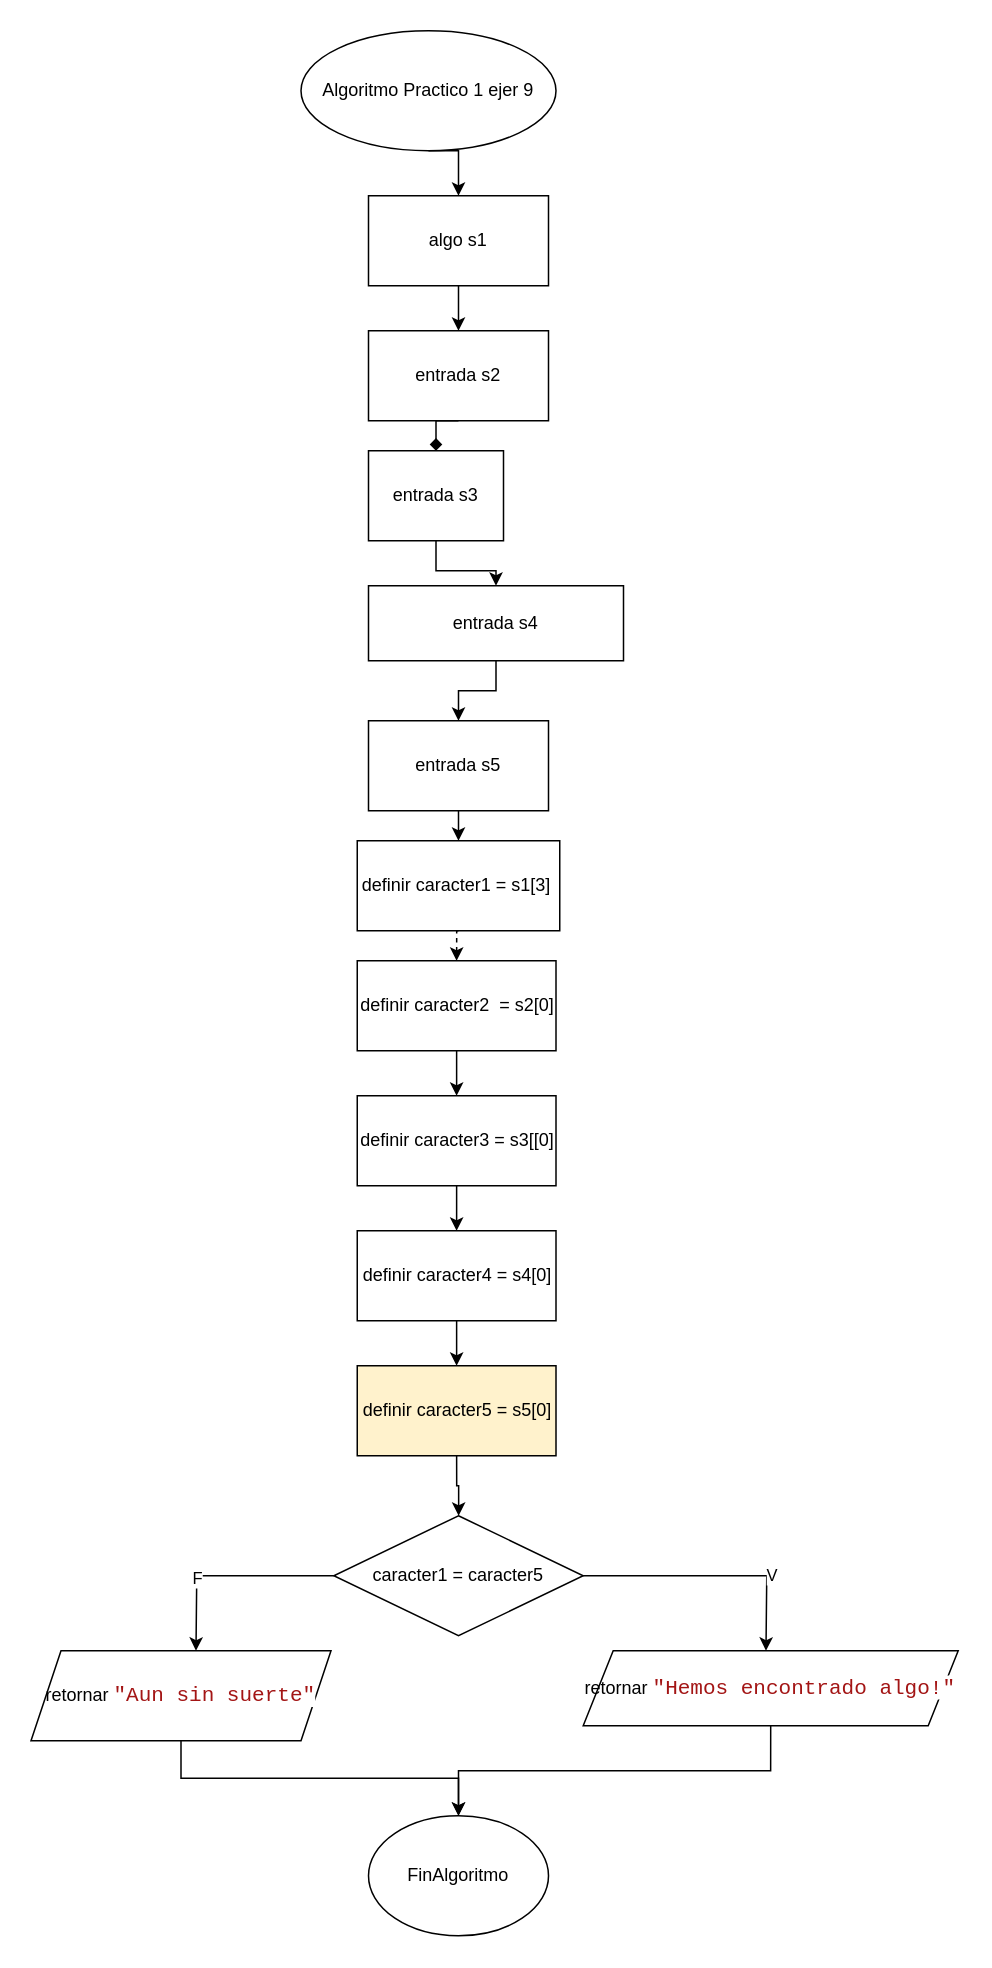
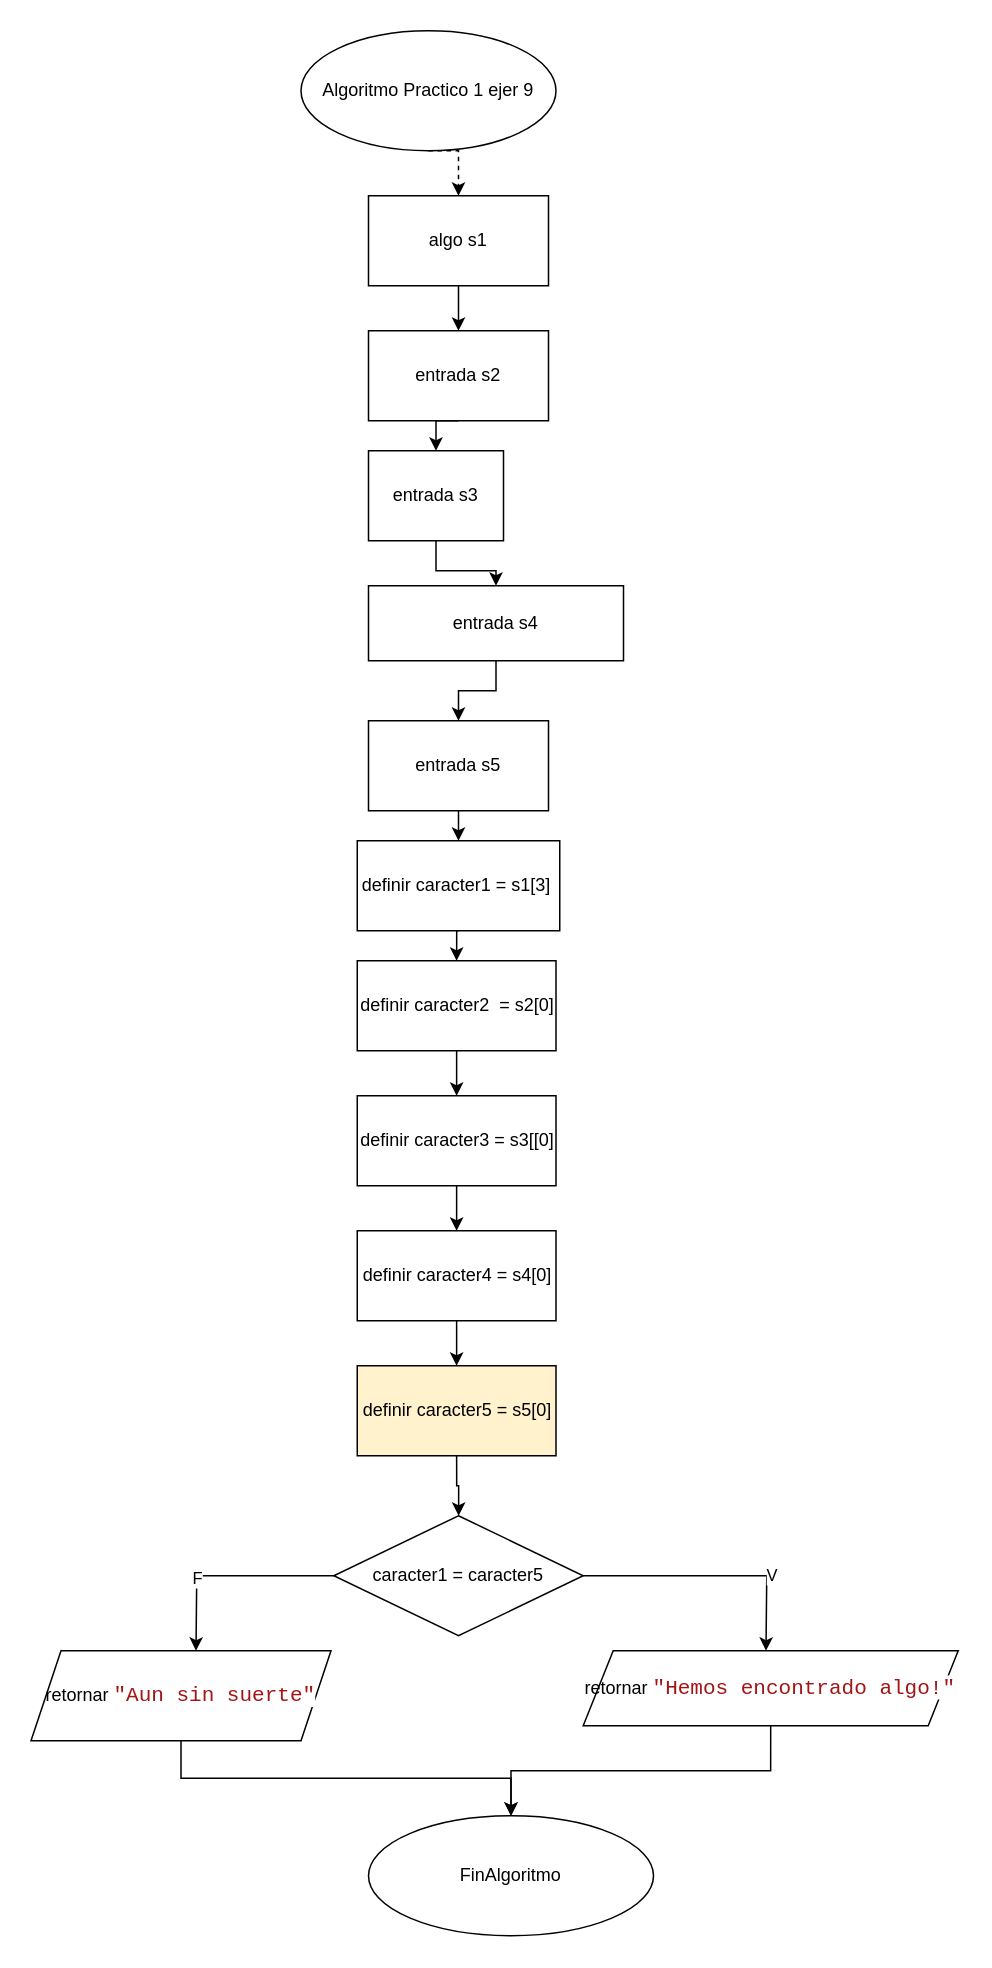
  <mxCell id="0" />
  <mxCell id="1" parent="0" />
- <mxCell id="2" style="edgeStyle=orthogonalEdgeStyle;rounded=0;orthogonalLoop=1;jettySize=auto;html=1;exitX=0.5;exitY=1;exitDx=0;exitDy=0;entryX=0.5;entryY=0;entryDx=0;entryDy=0;" edge="1" parent="1" source="3" target="13"><mxGeometry relative="1" as="geometry" /></mxCell>
+ <mxCell id="2" style="edgeStyle=orthogonalEdgeStyle;rounded=0;orthogonalLoop=1;jettySize=auto;html=1;exitX=0.5;exitY=1;exitDx=0;exitDy=0;entryX=0.5;entryY=0;entryDx=0;entryDy=0;dashed=1;" edge="1" parent="1" source="3" target="13"><mxGeometry relative="1" as="geometry" /></mxCell>
  <mxCell id="3" value="Algoritmo Practico 1 ejer 9" style="ellipse;whiteSpace=wrap;html=1;" vertex="1" parent="1"><mxGeometry x="200" y="20" width="170" height="80" as="geometry" /></mxCell>
  <mxCell id="4" style="edgeStyle=orthogonalEdgeStyle;rounded=0;orthogonalLoop=1;jettySize=auto;html=1;exitX=0.5;exitY=1;exitDx=0;exitDy=0;entryX=0.5;entryY=0;entryDx=0;entryDy=0;" edge="1" parent="1" source="5" target="23"><mxGeometry relative="1" as="geometry" /></mxCell>
  <mxCell id="5" value="entrada s5" style="rounded=0;whiteSpace=wrap;html=1;" vertex="1" parent="1"><mxGeometry x="245" y="480" width="120" height="60" as="geometry" /></mxCell>
  <mxCell id="6" style="edgeStyle=orthogonalEdgeStyle;rounded=0;orthogonalLoop=1;jettySize=auto;html=1;exitX=0.5;exitY=1;exitDx=0;exitDy=0;entryX=0.5;entryY=0;entryDx=0;entryDy=0;" edge="1" parent="1" source="7" target="5"><mxGeometry relative="1" as="geometry" /></mxCell>
  <mxCell id="7" value="entrada s4" style="rounded=0;whiteSpace=wrap;html=1;" vertex="1" parent="1"><mxGeometry x="245" y="390" width="170" height="50" as="geometry" /></mxCell>
  <mxCell id="8" style="edgeStyle=orthogonalEdgeStyle;rounded=0;orthogonalLoop=1;jettySize=auto;html=1;exitX=0.5;exitY=1;exitDx=0;exitDy=0;entryX=0.5;entryY=0;entryDx=0;entryDy=0;" edge="1" parent="1" source="9" target="7"><mxGeometry relative="1" as="geometry" /></mxCell>
  <mxCell id="9" value="entrada s3" style="rounded=0;whiteSpace=wrap;html=1;" vertex="1" parent="1"><mxGeometry x="245" y="300" width="90" height="60" as="geometry" /></mxCell>
- <mxCell id="10" style="edgeStyle=orthogonalEdgeStyle;rounded=0;orthogonalLoop=1;jettySize=auto;html=1;exitX=0.5;exitY=1;exitDx=0;exitDy=0;entryX=0.5;entryY=0;entryDx=0;entryDy=0;endArrow=diamond;" edge="1" parent="1" source="11" target="9"><mxGeometry relative="1" as="geometry" /></mxCell>
+ <mxCell id="10" style="edgeStyle=orthogonalEdgeStyle;rounded=0;orthogonalLoop=1;jettySize=auto;html=1;exitX=0.5;exitY=1;exitDx=0;exitDy=0;entryX=0.5;entryY=0;entryDx=0;entryDy=0;" edge="1" parent="1" source="11" target="9"><mxGeometry relative="1" as="geometry" /></mxCell>
  <mxCell id="11" value="entrada s2" style="rounded=0;whiteSpace=wrap;html=1;" vertex="1" parent="1"><mxGeometry x="245" y="220" width="120" height="60" as="geometry" /></mxCell>
  <mxCell id="12" style="edgeStyle=orthogonalEdgeStyle;rounded=0;orthogonalLoop=1;jettySize=auto;html=1;exitX=0.5;exitY=1;exitDx=0;exitDy=0;entryX=0.5;entryY=0;entryDx=0;entryDy=0;" edge="1" parent="1" source="13" target="11"><mxGeometry relative="1" as="geometry" /></mxCell>
  <mxCell id="13" value="algo s1" style="rounded=0;whiteSpace=wrap;html=1;" vertex="1" parent="1"><mxGeometry x="245" y="130" width="120" height="60" as="geometry" /></mxCell>
  <mxCell id="14" style="edgeStyle=orthogonalEdgeStyle;rounded=0;orthogonalLoop=1;jettySize=auto;html=1;exitX=0.5;exitY=1;exitDx=0;exitDy=0;" edge="1" parent="1" source="15" target="28"><mxGeometry relative="1" as="geometry"><mxPoint x="304" y="1010" as="targetPoint" /></mxGeometry></mxCell>
  <mxCell id="15" value="definir caracter5 = s5[0]" style="rounded=0;whiteSpace=wrap;html=1;fillColor=#fff2cc;" vertex="1" parent="1"><mxGeometry x="237.5" y="910" width="132.5" height="60" as="geometry" /></mxCell>
  <mxCell id="16" style="edgeStyle=orthogonalEdgeStyle;rounded=0;orthogonalLoop=1;jettySize=auto;html=1;exitX=0.5;exitY=1;exitDx=0;exitDy=0;entryX=0.5;entryY=0;entryDx=0;entryDy=0;" edge="1" parent="1" source="17" target="15"><mxGeometry relative="1" as="geometry" /></mxCell>
  <mxCell id="17" value="definir caracter4 = s4[0]" style="rounded=0;whiteSpace=wrap;html=1;" vertex="1" parent="1"><mxGeometry x="237.5" y="820" width="132.5" height="60" as="geometry" /></mxCell>
  <mxCell id="18" style="edgeStyle=orthogonalEdgeStyle;rounded=0;orthogonalLoop=1;jettySize=auto;html=1;exitX=0.5;exitY=1;exitDx=0;exitDy=0;entryX=0.5;entryY=0;entryDx=0;entryDy=0;" edge="1" parent="1" source="19" target="17"><mxGeometry relative="1" as="geometry" /></mxCell>
  <mxCell id="19" value="definir caracter3 = s3[[0]" style="rounded=0;whiteSpace=wrap;html=1;" vertex="1" parent="1"><mxGeometry x="237.5" y="730" width="132.5" height="60" as="geometry" /></mxCell>
  <mxCell id="20" style="edgeStyle=orthogonalEdgeStyle;rounded=0;orthogonalLoop=1;jettySize=auto;html=1;exitX=0.5;exitY=1;exitDx=0;exitDy=0;entryX=0.5;entryY=0;entryDx=0;entryDy=0;" edge="1" parent="1" source="21" target="19"><mxGeometry relative="1" as="geometry" /></mxCell>
  <mxCell id="21" value="definir caracter2&amp;nbsp; = s2[0]" style="rounded=0;whiteSpace=wrap;html=1;" vertex="1" parent="1"><mxGeometry x="237.5" y="640" width="132.5" height="60" as="geometry" /></mxCell>
- <mxCell id="22" style="edgeStyle=orthogonalEdgeStyle;rounded=0;orthogonalLoop=1;jettySize=auto;html=1;exitX=0.5;exitY=1;exitDx=0;exitDy=0;entryX=0.5;entryY=0;entryDx=0;entryDy=0;dashed=1;" edge="1" parent="1" source="23" target="21"><mxGeometry relative="1" as="geometry" /></mxCell>
+ <mxCell id="22" style="edgeStyle=orthogonalEdgeStyle;rounded=0;orthogonalLoop=1;jettySize=auto;html=1;exitX=0.5;exitY=1;exitDx=0;exitDy=0;entryX=0.5;entryY=0;entryDx=0;entryDy=0;" edge="1" parent="1" source="23" target="21"><mxGeometry relative="1" as="geometry" /></mxCell>
  <mxCell id="23" value="definir caracter1 = s1[3]&amp;nbsp;" style="rounded=0;whiteSpace=wrap;html=1;" vertex="1" parent="1"><mxGeometry x="237.5" y="560" width="135" height="60" as="geometry" /></mxCell>
  <mxCell id="24" style="edgeStyle=orthogonalEdgeStyle;rounded=0;orthogonalLoop=1;jettySize=auto;html=1;exitX=1;exitY=0.5;exitDx=0;exitDy=0;" edge="1" parent="1" source="28"><mxGeometry relative="1" as="geometry"><mxPoint x="510" y="1100" as="targetPoint" /></mxGeometry></mxCell>
  <mxCell id="25" value="V" style="edgeLabel;html=1;align=center;verticalAlign=middle;resizable=0;points=[];" vertex="1" connectable="0" parent="24"><mxGeometry x="0.42" y="3" relative="1" as="geometry"><mxPoint as="offset" /></mxGeometry></mxCell>
  <mxCell id="26" style="edgeStyle=orthogonalEdgeStyle;rounded=0;orthogonalLoop=1;jettySize=auto;html=1;exitX=0;exitY=0.5;exitDx=0;exitDy=0;" edge="1" parent="1" source="28"><mxGeometry relative="1" as="geometry"><mxPoint x="130" y="1100" as="targetPoint" /></mxGeometry></mxCell>
  <mxCell id="27" value="F" style="edgeLabel;html=1;align=center;verticalAlign=middle;resizable=0;points=[];" vertex="1" connectable="0" parent="26"><mxGeometry x="0.321" relative="1" as="geometry"><mxPoint as="offset" /></mxGeometry></mxCell>
  <mxCell id="28" value="caracter1 = caracter5" style="rhombus;whiteSpace=wrap;html=1;" vertex="1" parent="1"><mxGeometry x="221.88" y="1010" width="166.25" height="80" as="geometry" /></mxCell>
  <mxCell id="29" style="edgeStyle=orthogonalEdgeStyle;rounded=0;orthogonalLoop=1;jettySize=auto;html=1;exitX=0.5;exitY=1;exitDx=0;exitDy=0;" edge="1" parent="1" source="30" target="33"><mxGeometry relative="1" as="geometry" /></mxCell>
  <mxCell id="30" value="retornar&amp;nbsp;&lt;span style=&quot;color: rgb(163, 21, 21); background-color: rgb(255, 255, 255); font-family: Consolas, &amp;quot;Courier New&amp;quot;, monospace; font-size: 14px; white-space: pre;&quot;&gt;&quot;Hemos encontrado algo!&quot;&lt;/span&gt;" style="shape=parallelogram;perimeter=parallelogramPerimeter;whiteSpace=wrap;html=1;fixedSize=1;" vertex="1" parent="1"><mxGeometry x="388.13" y="1100" width="250" height="50" as="geometry" /></mxCell>
  <mxCell id="31" style="edgeStyle=orthogonalEdgeStyle;rounded=0;orthogonalLoop=1;jettySize=auto;html=1;exitX=0.5;exitY=1;exitDx=0;exitDy=0;" edge="1" parent="1" source="32" target="33"><mxGeometry relative="1" as="geometry" /></mxCell>
  <mxCell id="32" value="retornar&amp;nbsp;&lt;span style=&quot;color: rgb(163, 21, 21); background-color: rgb(255, 255, 255); font-family: Consolas, &amp;quot;Courier New&amp;quot;, monospace; font-size: 14px; white-space: pre;&quot;&gt;&quot;Aun sin suerte&quot;&lt;/span&gt;" style="shape=parallelogram;perimeter=parallelogramPerimeter;whiteSpace=wrap;html=1;fixedSize=1;" vertex="1" parent="1"><mxGeometry x="20" y="1100" width="200" height="60" as="geometry" /></mxCell>
- <mxCell id="33" value="FinAlgoritmo" style="ellipse;whiteSpace=wrap;html=1;" vertex="1" parent="1"><mxGeometry x="245.01" y="1210" width="120" height="80" as="geometry" /></mxCell>
+ <mxCell id="33" value="FinAlgoritmo" style="ellipse;whiteSpace=wrap;html=1;" vertex="1" parent="1"><mxGeometry x="245.01" y="1210" width="190" height="80" as="geometry" /></mxCell>
